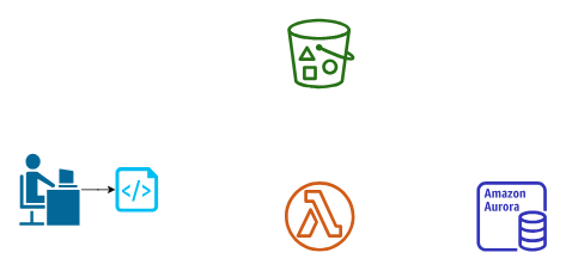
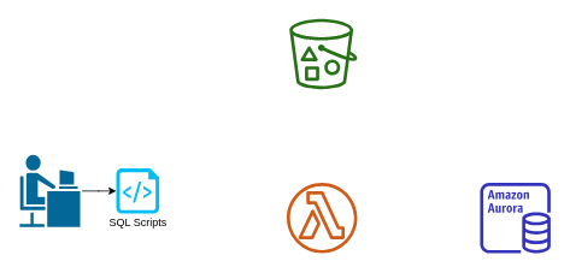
  <mxCell id="0" />
  <mxCell id="1" parent="0" />
  <mxCell id="2" value="" style="outlineConnect=0;fontColor=#232F3E;gradientColor=none;fillColor=#D05C17;strokeColor=none;dashed=0;verticalLabelPosition=bottom;verticalAlign=top;align=center;html=1;fontSize=12;fontStyle=0;aspect=fixed;pointerEvents=1;shape=mxgraph.aws4.lambda_function;" vertex="1" parent="1"><mxGeometry x="317" y="202" width="78" height="78" as="geometry" /></mxCell>
  <mxCell id="3" value="" style="outlineConnect=0;fontColor=#232F3E;gradientColor=none;fillColor=#277116;strokeColor=none;dashed=0;verticalLabelPosition=bottom;verticalAlign=top;align=center;html=1;fontSize=12;fontStyle=0;aspect=fixed;pointerEvents=1;shape=mxgraph.aws4.bucket_with_objects;" vertex="1" parent="1"><mxGeometry x="320" y="20" width="75" height="78" as="geometry" /></mxCell>
  <mxCell id="4" value="" style="outlineConnect=0;fontColor=#232F3E;gradientColor=none;fillColor=#3334B9;strokeColor=none;dashed=0;verticalLabelPosition=bottom;verticalAlign=top;align=center;html=1;fontSize=12;fontStyle=0;aspect=fixed;pointerEvents=1;shape=mxgraph.aws4.aurora_instance;" vertex="1" parent="1"><mxGeometry x="531" y="202" width="78" height="78" as="geometry" /></mxCell>
  <mxCell id="5" value="" style="edgeStyle=orthogonalEdgeStyle;rounded=0;orthogonalLoop=1;jettySize=auto;html=1;" edge="1" parent="1" source="6" target="8"><mxGeometry relative="1" as="geometry" /></mxCell>
  <mxCell id="6" value="" style="shape=mxgraph.cisco.people.androgenous_person;html=1;dashed=0;fillColor=#036897;strokeColor=#ffffff;strokeWidth=2;verticalLabelPosition=bottom;verticalAlign=top" vertex="1" parent="1"><mxGeometry x="20.25" y="170" width="69" height="82" as="geometry" /></mxCell>
  <mxCell id="7" value="" style="group;fontColor=#66B2FF;" vertex="1" connectable="0" parent="1"><mxGeometry x="112" y="186" width="80" height="70" as="geometry" /></mxCell>
  <mxCell id="8" value="" style="verticalLabelPosition=bottom;html=1;verticalAlign=top;align=center;strokeColor=none;fillColor=#00BEF2;shape=mxgraph.azure.script_file;pointerEvents=1;" vertex="1" parent="7"><mxGeometry x="16.25" width="47.5" height="50" as="geometry" /></mxCell>
+ <mxCell id="9" value="SQL Scripts" style="text;html=1;align=center;verticalAlign=middle;resizable=0;points=[];autosize=1;" vertex="1" parent="7"><mxGeometry y="50" width="80" height="20" as="geometry" /></mxCell>
